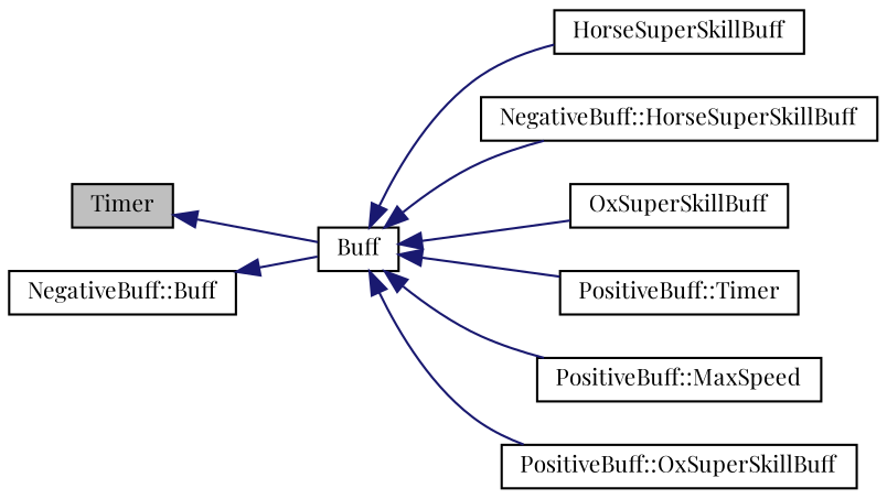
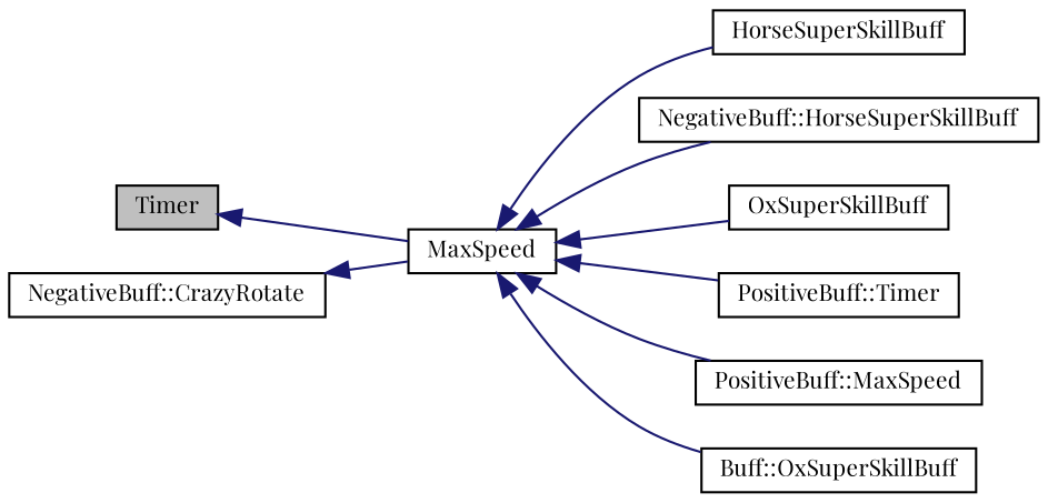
  digraph {
    fontname="Playfair Display"
    rankdir=LR
    node [color=black fillcolor=white fontname="Playfair Display" fontsize=10 shape=record style=filled]
    edge [color=midnightblue dir=back fontname="Playfair Display" fontsize=10 labelfontname=Helvetica labelfontsize=10 style=solid]
    n1 [fillcolor=grey75 fontcolor=black height=0.2 label=Timer width=0.4]
-   n2 [height=0.2 label=Buff width=0.4]
+   n2 [height=0.2 label=MaxSpeed width=0.4]
    n3 [height=0.2 label=HorseSuperSkillBuff width=0.4]
    n4 [height=0.2 label="NegativeBuff::HorseSuperSkillBuff" width=0.4]
    n5 [height=0.2 label=OxSuperSkillBuff width=0.4]
    n6 [height=0.2 label="PositiveBuff::Timer" width=0.4]
    n7 [height=0.2 label="PositiveBuff::MaxSpeed" width=0.4]
-   n8 [height=0.2 label="PositiveBuff::OxSuperSkillBuff" width=0.4]
-   n9 [height=0.2 label="NegativeBuff::Buff" width=0.4]
+   n8 [height=0.2 label="Buff::OxSuperSkillBuff" width=0.4]
+   n9 [height=0.2 label="NegativeBuff::CrazyRotate" width=0.4]
    n1 -> n2
    n2 -> n3
    n2 -> n4
    n2 -> n5
    n2 -> n6
    n2 -> n7
    n2 -> n8
    n9 -> n2
  }
